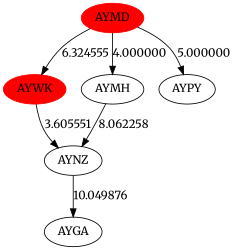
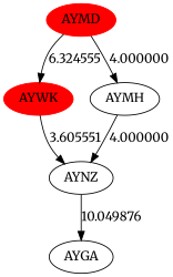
  digraph {
    fontname=Merriweather
    scale=0.5
    node [fontname=Merriweather]
    edge [fontname=Merriweather]
    AYMD [color=red style=filled]
    AYWK [color=red style=filled]
    AYMH
-   AYPY
    AYNZ
    AYGA
    AYMD -> AYWK [label=6.324555]
    AYMD -> AYMH [label=4.000000]
-   AYMD -> AYPY [label=5.000000]
    AYWK -> AYNZ [label=3.605551]
-   AYMH -> AYNZ [label=8.062258]
+   AYMH -> AYNZ [label=4.000000]
    AYNZ -> AYGA [label=10.049876]
  }
